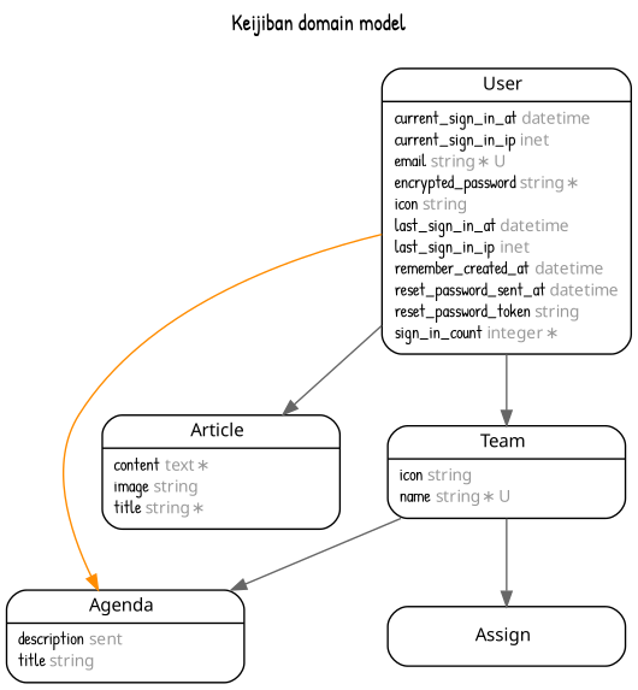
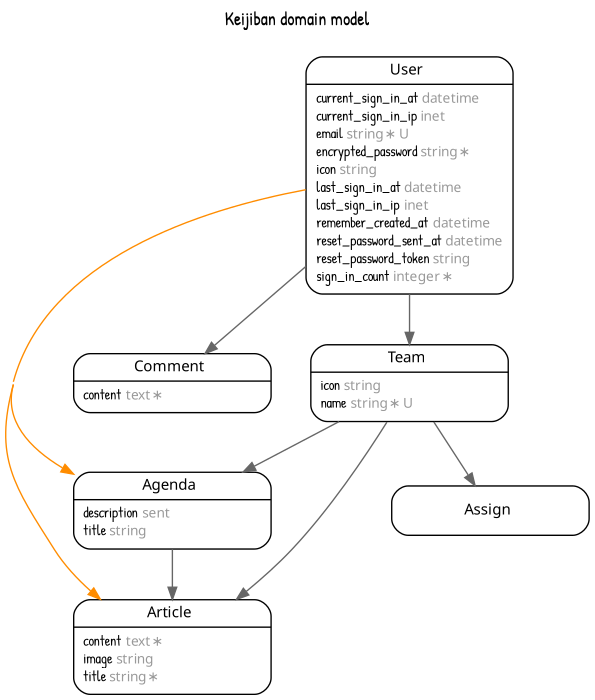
  digraph {
    concentrate=true
    fontname="Patrick Hand"
    fontsize=13
    label="Keijiban domain model\n\n"
    labelloc=t
    nodesep=0.4
    rankdir=TB
    ranksep=0.5
    splines=spline
    node [fontname="Patrick Hand" fontsize=10 margin="0.07,0.05" penwidth=1.0 shape=Mrecord]
    edge [arrowhead=normal arrowsize=0.9 arrowtail=none color=gray40 dir=both fontname="Patrick Hand" fontsize=7 labelangle=32 labeldistance=1.8 penwidth=1.0 weight=2]
    n1 [label=<{<table border="0" align="center" cellspacing="0.5" cellpadding="0" width="134">   <tr><td align="center" valign="bottom" width="130"><font face="Arial BoldMT" point-size="11">Agenda</font></td></tr> </table> | <table border="0" align="left" cellspacing="2" cellpadding="0" width="134">   <tr><td align="left" width="130" port="description">description <font face="Arial ItalicMT" color="grey60">sent</font></td></tr>   <tr><td align="left" width="130" port="title">title <font face="Arial ItalicMT" color="grey60">string</font></td></tr> </table> }>]
    n2 [label=<{<table border="0" align="center" cellspacing="0.5" cellpadding="0" width="134">   <tr><td align="center" valign="bottom" width="130"><font face="Arial BoldMT" point-size="11">Article</font></td></tr> </table> | <table border="0" align="left" cellspacing="2" cellpadding="0" width="134">   <tr><td align="left" width="130" port="content">content <font face="Arial ItalicMT" color="grey60">text ∗</font></td></tr>   <tr><td align="left" width="130" port="image">image <font face="Arial ItalicMT" color="grey60">string</font></td></tr>   <tr><td align="left" width="130" port="title">title <font face="Arial ItalicMT" color="grey60">string ∗</font></td></tr> </table> }>]
+   n3 [label=<{<table border="0" align="center" cellspacing="0.5" cellpadding="0" width="134">   <tr><td align="center" valign="bottom" width="130"><font face="Arial BoldMT" point-size="11">Comment</font></td></tr> </table> | <table border="0" align="left" cellspacing="2" cellpadding="0" width="134">   <tr><td align="left" width="130" port="content">content <font face="Arial ItalicMT" color="grey60">text ∗</font></td></tr> </table> }>]
    n4 [label=<{<table border="0" align="center" cellspacing="0.5" cellpadding="0" width="134">   <tr><td align="center" valign="bottom" width="130"><font face="Arial BoldMT" point-size="11">Assign</font></td></tr> </table> }>]
    n5 [label=<{<table border="0" align="center" cellspacing="0.5" cellpadding="0" width="134">   <tr><td align="center" valign="bottom" width="130"><font face="Arial BoldMT" point-size="11">Team</font></td></tr> </table> | <table border="0" align="left" cellspacing="2" cellpadding="0" width="134">   <tr><td align="left" width="130" port="icon">icon <font face="Arial ItalicMT" color="grey60">string</font></td></tr>   <tr><td align="left" width="130" port="name">name <font face="Arial ItalicMT" color="grey60">string ∗ U</font></td></tr> </table> }>]
    n6 [label=<{<table border="0" align="center" cellspacing="0.5" cellpadding="0" width="134">   <tr><td align="center" valign="bottom" width="130"><font face="Arial BoldMT" point-size="11">User</font></td></tr> </table> | <table border="0" align="left" cellspacing="2" cellpadding="0" width="134">   <tr><td align="left" width="130" port="current_sign_in_at">current_sign_in_at <font face="Arial ItalicMT" color="grey60">datetime</font></td></tr>   <tr><td align="left" width="130" port="current_sign_in_ip">current_sign_in_ip <font face="Arial ItalicMT" color="grey60">inet</font></td></tr>   <tr><td align="left" width="130" port="email">email <font face="Arial ItalicMT" color="grey60">string ∗ U</font></td></tr>   <tr><td align="left" width="130" port="encrypted_password">encrypted_password <font face="Arial ItalicMT" color="grey60">string ∗</font></td></tr>   <tr><td align="left" width="130" port="icon">icon <font face="Arial ItalicMT" color="grey60">string</font></td></tr>   <tr><td align="left" width="130" port="last_sign_in_at">last_sign_in_at <font face="Arial ItalicMT" color="grey60">datetime</font></td></tr>   <tr><td align="left" width="130" port="last_sign_in_ip">last_sign_in_ip <font face="Arial ItalicMT" color="grey60">inet</font></td></tr>   <tr><td align="left" width="130" port="remember_created_at">remember_created_at <font face="Arial ItalicMT" color="grey60">datetime</font></td></tr>   <tr><td align="left" width="130" port="reset_password_sent_at">reset_password_sent_at <font face="Arial ItalicMT" color="grey60">datetime</font></td></tr>   <tr><td align="left" width="130" port="reset_password_token">reset_password_token <font face="Arial ItalicMT" color="grey60">string</font></td></tr>   <tr><td align="left" width="130" port="sign_in_count">sign_in_count <font face="Arial ItalicMT" color="grey60">integer ∗</font></td></tr> </table> }>]
+   n1 -> n2
    n5 -> n1
+   n5 -> n2
    n5 -> n4
    n6 -> n1 [color=darkorange]
-   n6 -> n2
+   n6 -> n2 [color=darkorange]
+   n6 -> n3
    n6 -> n5 [weight=5]
  }
